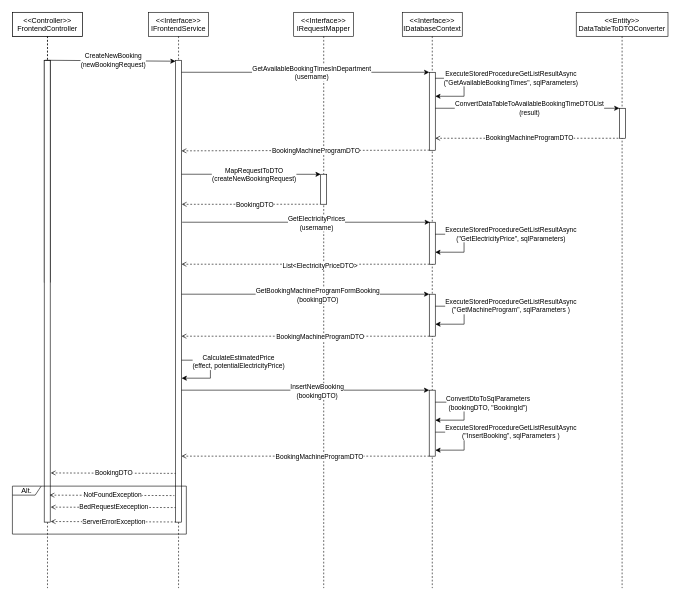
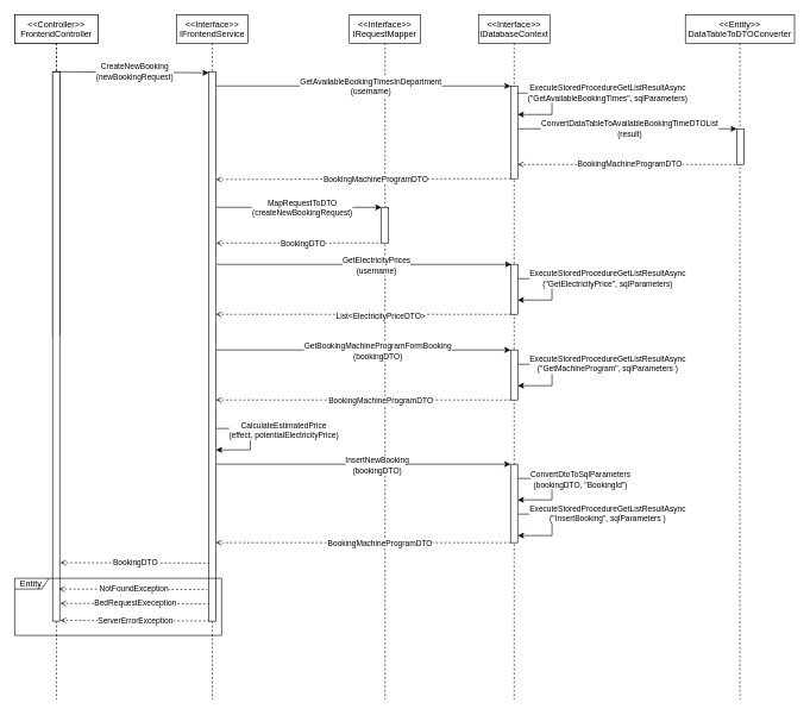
  <mxCell id="0" />
  <mxCell id="1" parent="0" />
  <mxCell id="2" value="&lt;&lt;Interface&gt;&gt;&#10;IRequestMapper" style="shape=umlLifeline;perimeter=lifelinePerimeter;container=1;collapsible=0;recursiveResize=0;rounded=0;shadow=0;strokeWidth=1;" parent="1" vertex="1"><mxGeometry x="489" y="20" width="100" height="960" as="geometry" /></mxCell>
  <mxCell id="3" value="" style="points=[];perimeter=orthogonalPerimeter;rounded=0;shadow=0;strokeWidth=1;" parent="2" vertex="1"><mxGeometry x="45" y="270" width="10" height="50" as="geometry" /></mxCell>
  <mxCell id="4" value="" style="endArrow=none;html=1;rounded=0;endFill=0;dashed=1;startArrow=open;startFill=0;exitX=1.036;exitY=0.676;exitDx=0;exitDy=0;exitPerimeter=0;" parent="2" edge="1"><mxGeometry width="50" height="50" relative="1" as="geometry"><mxPoint x="-186.64" y="320.12" as="sourcePoint" /><mxPoint x="45" y="320" as="targetPoint" /></mxGeometry></mxCell>
  <mxCell id="5" value="BookingDTO" style="edgeLabel;html=1;align=center;verticalAlign=middle;resizable=0;points=[];" parent="4" vertex="1" connectable="0"><mxGeometry x="0.15" y="-1" relative="1" as="geometry"><mxPoint x="-12" y="-1" as="offset" /></mxGeometry></mxCell>
  <mxCell id="6" value="FrontendController" style="shape=umlLifeline;perimeter=lifelinePerimeter;container=1;collapsible=0;recursiveResize=0;rounded=0;shadow=0;strokeWidth=1;" parent="1" vertex="1"><mxGeometry x="20" y="20" width="117" height="510" as="geometry" /></mxCell>
  <mxCell id="7" value="" style="points=[];perimeter=orthogonalPerimeter;rounded=0;shadow=0;strokeWidth=1;" parent="6" vertex="1"><mxGeometry x="53" y="80" width="10" height="370" as="geometry" /></mxCell>
  <mxCell id="8" value="&lt;&lt;Interface&gt;&gt;&#10;IFrontendService" style="shape=umlLifeline;perimeter=lifelinePerimeter;container=1;collapsible=0;recursiveResize=0;rounded=0;shadow=0;strokeWidth=1;" parent="1" vertex="1"><mxGeometry x="247" y="20" width="100" height="960" as="geometry" /></mxCell>
  <mxCell id="9" value="" style="points=[];perimeter=orthogonalPerimeter;rounded=0;shadow=0;strokeWidth=1;" parent="8" vertex="1"><mxGeometry x="45" y="80" width="10" height="770" as="geometry" /></mxCell>
  <mxCell id="10" value="" style="endArrow=classic;html=1;rounded=0;exitX=0.182;exitY=0;exitDx=0;exitDy=0;exitPerimeter=0;" parent="8" target="21" edge="1"><mxGeometry width="50" height="50" relative="1" as="geometry"><mxPoint x="55" y="100" as="sourcePoint" /><mxPoint x="232" y="100" as="targetPoint" /></mxGeometry></mxCell>
  <mxCell id="11" value="GetAvailableBookingTimesInDepartment&lt;br&gt;(username)" style="edgeLabel;html=1;align=center;verticalAlign=middle;resizable=0;points=[];" parent="10" vertex="1" connectable="0"><mxGeometry x="0.15" y="-1" relative="1" as="geometry"><mxPoint x="-21" y="-1" as="offset" /></mxGeometry></mxCell>
  <mxCell id="12" value="" style="endArrow=none;html=1;rounded=0;entryX=-0.007;entryY=0.002;entryDx=0;entryDy=0;entryPerimeter=0;endFill=0;startArrow=open;startFill=0;dashed=1;exitX=1.089;exitY=0.998;exitDx=0;exitDy=0;exitPerimeter=0;" parent="8" edge="1"><mxGeometry width="50" height="50" relative="1" as="geometry"><mxPoint x="-163.11" y="768.0" as="sourcePoint" /><mxPoint x="45.0" y="768.74" as="targetPoint" /></mxGeometry></mxCell>
  <mxCell id="13" value="BookingDTO" style="edgeLabel;html=1;align=center;verticalAlign=middle;resizable=0;points=[];" parent="12" vertex="1" connectable="0"><mxGeometry x="0.15" y="-1" relative="1" as="geometry"><mxPoint x="-15" y="-2" as="offset" /></mxGeometry></mxCell>
  <mxCell id="14" value="&lt;&lt;Controller&gt;&gt;&#10;FrontendController" style="shape=umlLifeline;perimeter=lifelinePerimeter;container=1;collapsible=0;recursiveResize=0;rounded=0;shadow=0;strokeWidth=1;" parent="8" vertex="1"><mxGeometry x="-227" width="117" height="960" as="geometry" /></mxCell>
  <mxCell id="15" value="" style="points=[];perimeter=orthogonalPerimeter;rounded=0;shadow=0;strokeWidth=1;" parent="14" vertex="1"><mxGeometry x="53" y="80" width="10" height="770" as="geometry" /></mxCell>
  <mxCell id="16" value="" style="endArrow=none;html=1;rounded=0;entryX=-0.007;entryY=0.002;entryDx=0;entryDy=0;entryPerimeter=0;endFill=0;startArrow=open;startFill=0;dashed=1;exitX=1.089;exitY=0.998;exitDx=0;exitDy=0;exitPerimeter=0;" parent="8" edge="1"><mxGeometry width="50" height="50" relative="1" as="geometry"><mxPoint x="-163.11" y="825" as="sourcePoint" /><mxPoint x="45.0" y="825.74" as="targetPoint" /></mxGeometry></mxCell>
  <mxCell id="17" value="BedRequestExeception" style="edgeLabel;html=1;align=center;verticalAlign=middle;resizable=0;points=[];" parent="16" vertex="1" connectable="0"><mxGeometry x="0.15" y="-1" relative="1" as="geometry"><mxPoint x="-15" y="-2" as="offset" /></mxGeometry></mxCell>
  <mxCell id="18" value="" style="endArrow=none;html=1;rounded=0;entryX=-0.007;entryY=0.002;entryDx=0;entryDy=0;entryPerimeter=0;endFill=0;startArrow=open;startFill=0;dashed=1;exitX=1.089;exitY=0.998;exitDx=0;exitDy=0;exitPerimeter=0;" parent="8" edge="1"><mxGeometry width="50" height="50" relative="1" as="geometry"><mxPoint x="-163.11" y="849" as="sourcePoint" /><mxPoint x="45.0" y="849.74" as="targetPoint" /></mxGeometry></mxCell>
  <mxCell id="19" value="ServerErrorException" style="edgeLabel;html=1;align=center;verticalAlign=middle;resizable=0;points=[];" parent="18" vertex="1" connectable="0"><mxGeometry x="0.15" y="-1" relative="1" as="geometry"><mxPoint x="-15" y="-2" as="offset" /></mxGeometry></mxCell>
  <mxCell id="20" value="&lt;&lt;Interface&gt;&gt;&#10;IDatabaseContext" style="shape=umlLifeline;perimeter=lifelinePerimeter;container=1;collapsible=0;recursiveResize=0;rounded=0;shadow=0;strokeWidth=1;" parent="1" vertex="1"><mxGeometry x="670" y="20" width="100" height="960" as="geometry" /></mxCell>
  <mxCell id="21" value="" style="points=[];perimeter=orthogonalPerimeter;rounded=0;shadow=0;strokeWidth=1;" parent="20" vertex="1"><mxGeometry x="45" y="100" width="10" height="130" as="geometry" /></mxCell>
  <mxCell id="22" value="" style="points=[];perimeter=orthogonalPerimeter;rounded=0;shadow=0;strokeWidth=1;" parent="20" vertex="1"><mxGeometry x="45" y="350" width="10" height="70" as="geometry" /></mxCell>
  <mxCell id="23" value="" style="points=[];perimeter=orthogonalPerimeter;rounded=0;shadow=0;strokeWidth=1;" parent="20" vertex="1"><mxGeometry x="45" y="470" width="10" height="70" as="geometry" /></mxCell>
  <mxCell id="24" value="" style="endArrow=classic;html=1;rounded=0;exitX=0.182;exitY=0;exitDx=0;exitDy=0;exitPerimeter=0;" parent="20" edge="1"><mxGeometry width="50" height="50" relative="1" as="geometry"><mxPoint x="55.0" y="490" as="sourcePoint" /><mxPoint x="55.11" y="520" as="targetPoint" /><Array as="points"><mxPoint x="103.11" y="490" /><mxPoint x="103.11" y="520" /></Array></mxGeometry></mxCell>
  <mxCell id="25" value="ExecuteStoredProcedureGetListResultAsync&lt;br&gt;(&quot;GetMachineProgram&quot;, sqlParameters )" style="edgeLabel;html=1;align=center;verticalAlign=middle;resizable=0;points=[];" parent="24" vertex="1" connectable="0"><mxGeometry x="0.15" y="-1" relative="1" as="geometry"><mxPoint x="78" y="-25" as="offset" /></mxGeometry></mxCell>
  <mxCell id="26" value="" style="points=[];perimeter=orthogonalPerimeter;rounded=0;shadow=0;strokeWidth=1;" parent="20" vertex="1"><mxGeometry x="44.89" y="630" width="10" height="110" as="geometry" /></mxCell>
  <mxCell id="27" value="" style="endArrow=classic;html=1;rounded=0;exitX=0.182;exitY=0;exitDx=0;exitDy=0;exitPerimeter=0;" parent="20" edge="1"><mxGeometry width="50" height="50" relative="1" as="geometry"><mxPoint x="54.89" y="650" as="sourcePoint" /><mxPoint x="55.0" y="680" as="targetPoint" /><Array as="points"><mxPoint x="103" y="650" /><mxPoint x="103" y="680" /></Array></mxGeometry></mxCell>
  <mxCell id="28" value="ConvertDtoToSqlParameters&lt;br&gt;(bookingDTO, &quot;BookingId&quot;)" style="edgeLabel;html=1;align=center;verticalAlign=middle;resizable=0;points=[];" parent="27" vertex="1" connectable="0"><mxGeometry x="0.15" y="-1" relative="1" as="geometry"><mxPoint x="40" y="-23" as="offset" /></mxGeometry></mxCell>
  <mxCell id="29" value="" style="endArrow=classic;html=1;rounded=0;exitX=0.182;exitY=0;exitDx=0;exitDy=0;exitPerimeter=0;" parent="20" edge="1"><mxGeometry width="50" height="50" relative="1" as="geometry"><mxPoint x="-368.11" y="630" as="sourcePoint" /><mxPoint x="44.89" y="630" as="targetPoint" /></mxGeometry></mxCell>
  <mxCell id="30" value="InsertNewBooking&lt;br&gt;(bookingDTO)" style="edgeLabel;html=1;align=center;verticalAlign=middle;resizable=0;points=[];" parent="29" vertex="1" connectable="0"><mxGeometry x="0.15" y="-1" relative="1" as="geometry"><mxPoint x="-11" as="offset" /></mxGeometry></mxCell>
  <mxCell id="31" value="" style="endArrow=none;html=1;rounded=0;exitX=0.182;exitY=0;exitDx=0;exitDy=0;exitPerimeter=0;endFill=0;startArrow=open;startFill=0;dashed=1;" parent="20" edge="1"><mxGeometry width="50" height="50" relative="1" as="geometry"><mxPoint x="-368.11" y="740" as="sourcePoint" /><mxPoint x="44.89" y="740" as="targetPoint" /></mxGeometry></mxCell>
  <mxCell id="32" value="BookingMachineProgramDTO" style="edgeLabel;html=1;align=center;verticalAlign=middle;resizable=0;points=[];" parent="31" vertex="1" connectable="0"><mxGeometry x="0.15" y="-1" relative="1" as="geometry"><mxPoint x="-7" as="offset" /></mxGeometry></mxCell>
  <mxCell id="33" value="" style="endArrow=classic;html=1;rounded=0;exitX=0.182;exitY=0;exitDx=0;exitDy=0;exitPerimeter=0;" parent="20" edge="1"><mxGeometry width="50" height="50" relative="1" as="geometry"><mxPoint x="55.0" y="700" as="sourcePoint" /><mxPoint x="55.11" y="730" as="targetPoint" /><Array as="points"><mxPoint x="103.11" y="700" /><mxPoint x="103.11" y="730" /></Array></mxGeometry></mxCell>
  <mxCell id="34" value="ExecuteStoredProcedureGetListResultAsync&lt;br&gt;(&quot;InsertBooking&quot;, sqlParameters )" style="edgeLabel;html=1;align=center;verticalAlign=middle;resizable=0;points=[];" parent="33" vertex="1" connectable="0"><mxGeometry x="0.15" y="-1" relative="1" as="geometry"><mxPoint x="78" y="-25" as="offset" /></mxGeometry></mxCell>
  <mxCell id="35" value="" style="endArrow=classic;html=1;rounded=0;exitX=0.182;exitY=0;exitDx=0;exitDy=0;exitPerimeter=0;entryX=-0.007;entryY=0.002;entryDx=0;entryDy=0;entryPerimeter=0;" parent="1" source="7" target="9" edge="1"><mxGeometry width="50" height="50" relative="1" as="geometry"><mxPoint x="212.12" y="100.22" as="sourcePoint" /><mxPoint x="348" y="100" as="targetPoint" /></mxGeometry></mxCell>
  <mxCell id="36" value="CreateNewBooking&lt;br&gt;(newBookingRequest)" style="edgeLabel;html=1;align=center;verticalAlign=middle;resizable=0;points=[];" parent="35" vertex="1" connectable="0"><mxGeometry x="0.15" y="-1" relative="1" as="geometry"><mxPoint x="-12" y="-2" as="offset" /></mxGeometry></mxCell>
  <mxCell id="37" value="" style="endArrow=classic;html=1;rounded=0;exitX=0.182;exitY=0;exitDx=0;exitDy=0;exitPerimeter=0;" parent="1" edge="1"><mxGeometry width="50" height="50" relative="1" as="geometry"><mxPoint x="724.89" y="130" as="sourcePoint" /><mxPoint x="725" y="160" as="targetPoint" /><Array as="points"><mxPoint x="773" y="130" /><mxPoint x="773" y="160" /></Array></mxGeometry></mxCell>
  <mxCell id="38" value="ExecuteStoredProcedureGetListResultAsync&lt;br&gt;(&quot;GetAvailableBookingTimes&quot;, sqlParameters)" style="edgeLabel;html=1;align=center;verticalAlign=middle;resizable=0;points=[];" parent="37" vertex="1" connectable="0"><mxGeometry x="0.15" y="-1" relative="1" as="geometry"><mxPoint x="78" y="-25" as="offset" /></mxGeometry></mxCell>
  <mxCell id="39" value="" style="endArrow=none;html=1;rounded=0;startArrow=open;startFill=0;endFill=0;dashed=1;entryX=0.115;entryY=0.991;entryDx=0;entryDy=0;entryPerimeter=0;" parent="1" edge="1"><mxGeometry width="50" height="50" relative="1" as="geometry"><mxPoint x="302" y="251" as="sourcePoint" /><mxPoint x="716.15" y="249.83" as="targetPoint" /></mxGeometry></mxCell>
  <mxCell id="40" value="BookingMachineProgramDTO" style="edgeLabel;html=1;align=center;verticalAlign=middle;resizable=0;points=[];" parent="39" vertex="1" connectable="0"><mxGeometry x="-0.115" y="-1" relative="1" as="geometry"><mxPoint x="40" y="-1" as="offset" /></mxGeometry></mxCell>
  <mxCell id="41" value="" style="endArrow=classic;html=1;rounded=0;entryX=0;entryY=0.002;entryDx=0;entryDy=0;entryPerimeter=0;" parent="1" target="3" edge="1"><mxGeometry width="50" height="50" relative="1" as="geometry"><mxPoint x="302" y="290" as="sourcePoint" /><mxPoint x="503" y="290" as="targetPoint" /></mxGeometry></mxCell>
  <mxCell id="42" value="MapRequestToDTO&lt;br&gt;(createNewBookingRequest)" style="edgeLabel;html=1;align=center;verticalAlign=middle;resizable=0;points=[];" parent="41" vertex="1" connectable="0"><mxGeometry x="0.15" y="-1" relative="1" as="geometry"><mxPoint x="-12" y="-1" as="offset" /></mxGeometry></mxCell>
  <mxCell id="43" value="&lt;&lt;Entity&gt;&gt;&#10;DataTableToDTOConverter" style="shape=umlLifeline;perimeter=lifelinePerimeter;container=1;collapsible=0;recursiveResize=0;rounded=0;shadow=0;strokeWidth=1;" parent="1" vertex="1"><mxGeometry x="960" y="20" width="153" height="960" as="geometry" /></mxCell>
  <mxCell id="44" value="" style="points=[];perimeter=orthogonalPerimeter;rounded=0;shadow=0;strokeWidth=1;" parent="43" vertex="1"><mxGeometry x="72" y="160" width="10" height="50" as="geometry" /></mxCell>
  <mxCell id="45" value="" style="endArrow=none;html=1;rounded=0;exitX=0.182;exitY=0;exitDx=0;exitDy=0;exitPerimeter=0;endFill=0;startArrow=open;startFill=0;dashed=1;" parent="43" edge="1"><mxGeometry width="50" height="50" relative="1" as="geometry"><mxPoint x="-235" y="210" as="sourcePoint" /><mxPoint x="72" y="210" as="targetPoint" /></mxGeometry></mxCell>
  <mxCell id="46" value="BookingMachineProgramDTO" style="edgeLabel;html=1;align=center;verticalAlign=middle;resizable=0;points=[];" parent="45" vertex="1" connectable="0"><mxGeometry x="0.15" y="-1" relative="1" as="geometry"><mxPoint x="-21" y="-2" as="offset" /></mxGeometry></mxCell>
  <mxCell id="47" value="" style="endArrow=classic;html=1;rounded=0;exitX=0.182;exitY=0;exitDx=0;exitDy=0;exitPerimeter=0;" parent="1" edge="1"><mxGeometry width="50" height="50" relative="1" as="geometry"><mxPoint x="725" y="180" as="sourcePoint" /><mxPoint x="1032" y="180" as="targetPoint" /></mxGeometry></mxCell>
  <mxCell id="48" value="ConvertDataTableToAvailableBookingTimeDTOList&lt;br&gt;(result)" style="edgeLabel;html=1;align=center;verticalAlign=middle;resizable=0;points=[];" parent="47" vertex="1" connectable="0"><mxGeometry x="0.15" y="-1" relative="1" as="geometry"><mxPoint x="-21" y="-2" as="offset" /></mxGeometry></mxCell>
  <mxCell id="49" value="" style="endArrow=classic;html=1;rounded=0;exitX=0.182;exitY=0;exitDx=0;exitDy=0;exitPerimeter=0;" parent="1" edge="1"><mxGeometry width="50" height="50" relative="1" as="geometry"><mxPoint x="303" y="370" as="sourcePoint" /><mxPoint x="716" y="370" as="targetPoint" /></mxGeometry></mxCell>
  <mxCell id="50" value="GetElectricityPrices&lt;br&gt;(username)" style="edgeLabel;html=1;align=center;verticalAlign=middle;resizable=0;points=[];" parent="49" vertex="1" connectable="0"><mxGeometry x="0.15" y="-1" relative="1" as="geometry"><mxPoint x="-14" as="offset" /></mxGeometry></mxCell>
  <mxCell id="51" value="" style="endArrow=classic;html=1;rounded=0;exitX=0.182;exitY=0;exitDx=0;exitDy=0;exitPerimeter=0;" parent="1" edge="1"><mxGeometry width="50" height="50" relative="1" as="geometry"><mxPoint x="724.89" y="390" as="sourcePoint" /><mxPoint x="725" y="420" as="targetPoint" /><Array as="points"><mxPoint x="773" y="390" /><mxPoint x="773" y="420" /></Array></mxGeometry></mxCell>
  <mxCell id="52" value="ExecuteStoredProcedureGetListResultAsync&lt;br&gt;(&quot;GetElectricityPrice&quot;, sqlParameters)" style="edgeLabel;html=1;align=center;verticalAlign=middle;resizable=0;points=[];" parent="51" vertex="1" connectable="0"><mxGeometry x="0.15" y="-1" relative="1" as="geometry"><mxPoint x="78" y="-25" as="offset" /></mxGeometry></mxCell>
  <mxCell id="53" value="" style="endArrow=none;html=1;rounded=0;exitX=0.182;exitY=0;exitDx=0;exitDy=0;exitPerimeter=0;endFill=0;startArrow=open;startFill=0;dashed=1;" parent="1" edge="1"><mxGeometry width="50" height="50" relative="1" as="geometry"><mxPoint x="302" y="440" as="sourcePoint" /><mxPoint x="715" y="440" as="targetPoint" /></mxGeometry></mxCell>
  <mxCell id="54" value="List&amp;lt;ElectricityPriceDTO&amp;gt;" style="edgeLabel;html=1;align=center;verticalAlign=middle;resizable=0;points=[];" parent="53" vertex="1" connectable="0"><mxGeometry x="0.15" y="-1" relative="1" as="geometry"><mxPoint x="-7" as="offset" /></mxGeometry></mxCell>
  <mxCell id="55" value="" style="endArrow=classic;html=1;rounded=0;exitX=0.182;exitY=0;exitDx=0;exitDy=0;exitPerimeter=0;" parent="1" edge="1"><mxGeometry width="50" height="50" relative="1" as="geometry"><mxPoint x="302" y="490" as="sourcePoint" /><mxPoint x="715" y="490" as="targetPoint" /></mxGeometry></mxCell>
  <mxCell id="56" value="GetBookingMachineProgramFormBooking&lt;br&gt;(bookingDTO)" style="edgeLabel;html=1;align=center;verticalAlign=middle;resizable=0;points=[];" parent="55" vertex="1" connectable="0"><mxGeometry x="0.15" y="-1" relative="1" as="geometry"><mxPoint x="-11" as="offset" /></mxGeometry></mxCell>
  <mxCell id="57" value="" style="endArrow=none;html=1;rounded=0;exitX=0.182;exitY=0;exitDx=0;exitDy=0;exitPerimeter=0;endFill=0;startArrow=open;startFill=0;dashed=1;" parent="1" edge="1"><mxGeometry width="50" height="50" relative="1" as="geometry"><mxPoint x="302" y="560" as="sourcePoint" /><mxPoint x="715" y="560" as="targetPoint" /></mxGeometry></mxCell>
  <mxCell id="58" value="BookingMachineProgramDTO" style="edgeLabel;html=1;align=center;verticalAlign=middle;resizable=0;points=[];" parent="57" vertex="1" connectable="0"><mxGeometry x="0.15" y="-1" relative="1" as="geometry"><mxPoint x="-7" as="offset" /></mxGeometry></mxCell>
  <mxCell id="59" value="" style="endArrow=classic;html=1;rounded=0;exitX=0.182;exitY=0;exitDx=0;exitDy=0;exitPerimeter=0;" parent="1" edge="1"><mxGeometry width="50" height="50" relative="1" as="geometry"><mxPoint x="302" y="600" as="sourcePoint" /><mxPoint x="302.11" y="630" as="targetPoint" /><Array as="points"><mxPoint x="350.11" y="600" /><mxPoint x="350.11" y="630" /></Array></mxGeometry></mxCell>
  <mxCell id="60" value="CalculateEstimatedPrice&lt;br&gt;(effect, potentialElectricityPrice)" style="edgeLabel;html=1;align=center;verticalAlign=middle;resizable=0;points=[];" parent="59" vertex="1" connectable="0"><mxGeometry x="0.15" y="-1" relative="1" as="geometry"><mxPoint x="47" y="-22" as="offset" /></mxGeometry></mxCell>
  <mxCell id="61" value="" style="endArrow=none;html=1;rounded=0;entryX=-0.007;entryY=0.002;entryDx=0;entryDy=0;entryPerimeter=0;endFill=0;startArrow=open;startFill=0;dashed=1;exitX=1.089;exitY=0.998;exitDx=0;exitDy=0;exitPerimeter=0;" parent="1" edge="1"><mxGeometry width="50" height="50" relative="1" as="geometry"><mxPoint x="81.95" y="825" as="sourcePoint" /><mxPoint x="290.06" y="825.74" as="targetPoint" /></mxGeometry></mxCell>
  <mxCell id="62" value="NotFoundException" style="edgeLabel;html=1;align=center;verticalAlign=middle;resizable=0;points=[];" parent="61" vertex="1" connectable="0"><mxGeometry x="0.15" y="-1" relative="1" as="geometry"><mxPoint x="-15" y="-2" as="offset" /></mxGeometry></mxCell>
- <mxCell id="63" value="Alt." style="shape=umlFrame;whiteSpace=wrap;html=1;width=48;height=15;" parent="1" vertex="1"><mxGeometry x="20" y="810" width="290" height="80" as="geometry" /></mxCell>
+ <mxCell id="63" value="Entity." style="shape=umlFrame;whiteSpace=wrap;html=1;width=48;height=15;" parent="1" vertex="1"><mxGeometry x="20" y="810" width="290" height="80" as="geometry" /></mxCell>
